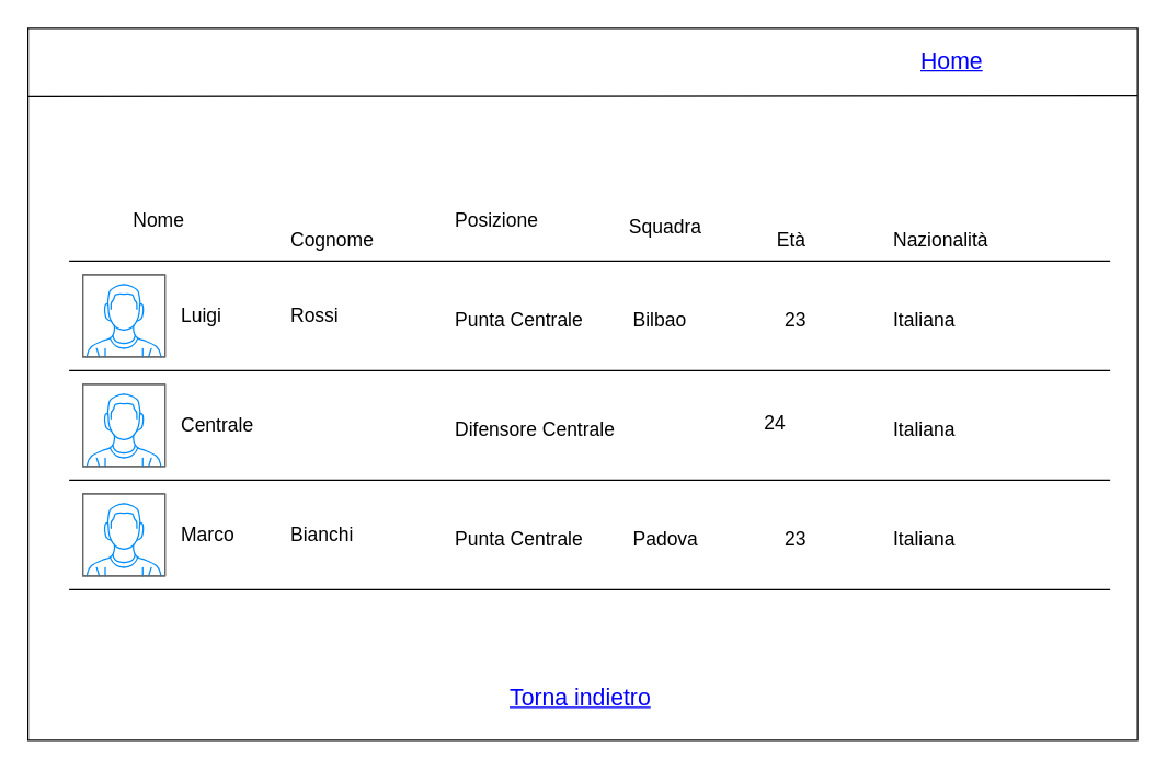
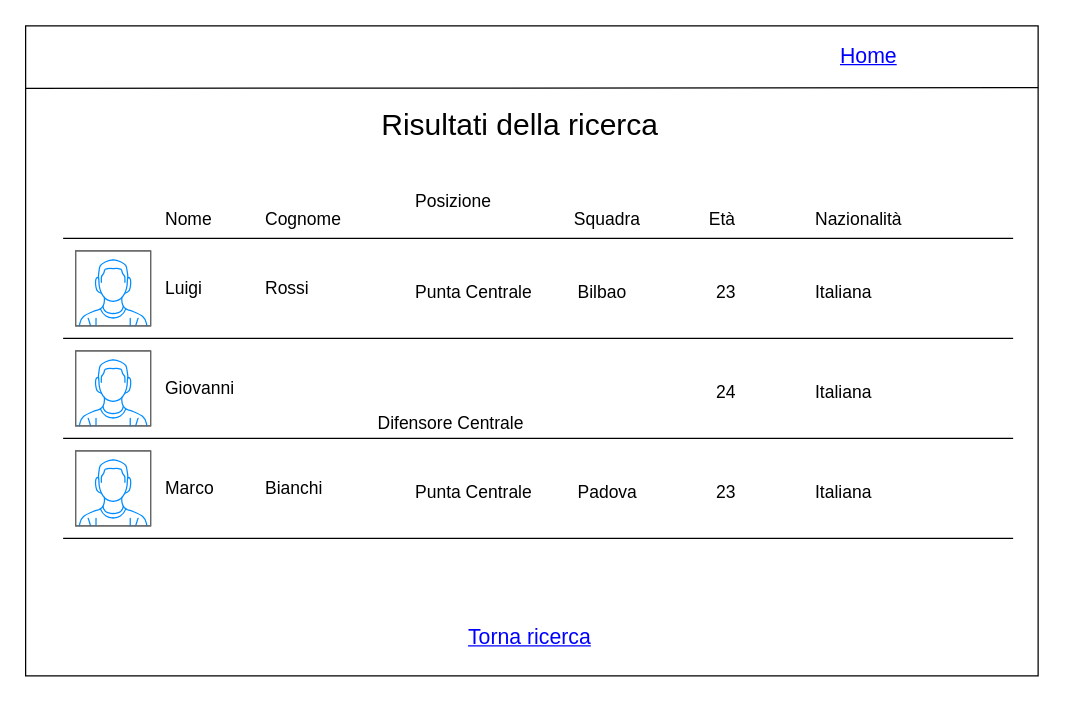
  <mxCell id="0" />
  <mxCell id="1" parent="0" />
  <mxCell id="2" value="" style="rounded=0;whiteSpace=wrap;html=1;" vertex="1" parent="1"><mxGeometry x="20" y="20" width="810" height="520" as="geometry" /></mxCell>
  <mxCell id="3" value="" style="verticalLabelPosition=bottom;shadow=0;dashed=0;align=center;html=1;verticalAlign=top;strokeWidth=1;shape=mxgraph.mockup.containers.userMale;strokeColor=#666666;strokeColor2=#008cff;" vertex="1" parent="1"><mxGeometry x="60" y="200" width="60" height="60" as="geometry" /></mxCell>
  <mxCell id="4" value="&lt;font style=&quot;font-size: 14px&quot;&gt;Luigi&amp;nbsp;&lt;/font&gt;" style="text;html=1;align=left;verticalAlign=middle;resizable=0;points=[];autosize=1;" vertex="1" parent="1"><mxGeometry x="130" y="220" width="50" height="20" as="geometry" /></mxCell>
  <mxCell id="5" value="" style="endArrow=none;html=1;" edge="1" parent="1"><mxGeometry width="50" height="50" relative="1" as="geometry"><mxPoint x="50" y="190" as="sourcePoint" /><mxPoint x="810" y="190" as="targetPoint" /></mxGeometry></mxCell>
  <mxCell id="6" value="&lt;font style=&quot;font-size: 14px&quot;&gt;Rossi&lt;/font&gt;" style="text;html=1;align=left;verticalAlign=middle;resizable=0;points=[];autosize=1;" vertex="1" parent="1"><mxGeometry x="210" y="220" width="50" height="20" as="geometry" /></mxCell>
- <mxCell id="7" value="&lt;font style=&quot;font-size: 14px&quot;&gt;Nome&lt;/font&gt;" style="text;html=1;strokeColor=none;fillColor=none;align=left;verticalAlign=middle;whiteSpace=wrap;rounded=0;" vertex="1" parent="1"><mxGeometry x="95" y="145" width="50" height="30" as="geometry" /></mxCell>
+ <mxCell id="7" value="&lt;font style=&quot;font-size: 14px&quot;&gt;Nome&lt;/font&gt;" style="text;html=1;strokeColor=none;fillColor=none;align=left;verticalAlign=middle;whiteSpace=wrap;rounded=0;" vertex="1" parent="1"><mxGeometry x="130" y="160" width="50" height="30" as="geometry" /></mxCell>
  <mxCell id="8" value="&lt;font style=&quot;font-size: 14px&quot;&gt;Cognome&lt;/font&gt;" style="text;html=1;align=left;verticalAlign=middle;resizable=0;points=[];autosize=1;" vertex="1" parent="1"><mxGeometry x="210" y="165" width="80" height="20" as="geometry" /></mxCell>
  <mxCell id="9" value="&lt;font style=&quot;font-size: 14px&quot;&gt;Posizione&lt;/font&gt;" style="text;html=1;align=left;verticalAlign=middle;resizable=0;points=[];autosize=1;" vertex="1" parent="1"><mxGeometry x="330" y="150" width="80" height="20" as="geometry" /></mxCell>
  <mxCell id="10" value="&lt;font style=&quot;font-size: 14px&quot;&gt;Punta Centrale&lt;/font&gt;" style="text;html=1;align=left;verticalAlign=middle;resizable=0;points=[];autosize=1;" vertex="1" parent="1"><mxGeometry x="330" y="223" width="110" height="20" as="geometry" /></mxCell>
- <mxCell id="11" value="&lt;font style=&quot;font-size: 14px&quot;&gt;Squadra&lt;/font&gt;" style="text;html=1;align=center;verticalAlign=middle;resizable=0;points=[];autosize=1;" vertex="1" parent="1"><mxGeometry x="450" y="155" width="70" height="20" as="geometry" /></mxCell>
+ <mxCell id="11" value="&lt;font style=&quot;font-size: 14px&quot;&gt;Squadra&lt;/font&gt;" style="text;html=1;align=center;verticalAlign=middle;resizable=0;points=[];autosize=1;" vertex="1" parent="1"><mxGeometry x="450" y="165" width="70" height="20" as="geometry" /></mxCell>
  <mxCell id="12" value="&lt;font style=&quot;font-size: 14px&quot;&gt;Bilbao&lt;/font&gt;" style="text;html=1;align=left;verticalAlign=middle;resizable=0;points=[];autosize=1;" vertex="1" parent="1"><mxGeometry x="460" y="223" width="50" height="20" as="geometry" /></mxCell>
  <mxCell id="13" value="&lt;font style=&quot;font-size: 14px&quot;&gt;Età&lt;/font&gt;" style="text;html=1;align=left;verticalAlign=middle;resizable=0;points=[];autosize=1;" vertex="1" parent="1"><mxGeometry x="565" y="165" width="40" height="20" as="geometry" /></mxCell>
  <mxCell id="14" value="&lt;font style=&quot;font-size: 14px&quot;&gt;23&lt;/font&gt;" style="text;html=1;align=center;verticalAlign=middle;resizable=0;points=[];autosize=1;" vertex="1" parent="1"><mxGeometry x="565" y="223" width="30" height="20" as="geometry" /></mxCell>
  <mxCell id="15" value="&lt;font style=&quot;font-size: 14px&quot;&gt;Nazionalità&lt;/font&gt;" style="text;html=1;align=left;verticalAlign=middle;resizable=0;points=[];autosize=1;" vertex="1" parent="1"><mxGeometry x="650" y="165" width="90" height="20" as="geometry" /></mxCell>
  <mxCell id="16" value="&lt;font style=&quot;font-size: 14px&quot;&gt;Italiana&lt;/font&gt;" style="text;html=1;align=left;verticalAlign=middle;resizable=0;points=[];autosize=1;" vertex="1" parent="1"><mxGeometry x="650" y="223" width="60" height="20" as="geometry" /></mxCell>
  <mxCell id="17" value="" style="endArrow=none;html=1;" edge="1" parent="1"><mxGeometry width="50" height="50" relative="1" as="geometry"><mxPoint x="50" y="270" as="sourcePoint" /><mxPoint x="810" y="270" as="targetPoint" /></mxGeometry></mxCell>
  <mxCell id="18" value="" style="endArrow=none;html=1;" edge="1" parent="1"><mxGeometry width="50" height="50" relative="1" as="geometry"><mxPoint x="50" y="350" as="sourcePoint" /><mxPoint x="810" y="350" as="targetPoint" /></mxGeometry></mxCell>
  <mxCell id="19" value="" style="endArrow=none;html=1;" edge="1" parent="1"><mxGeometry width="50" height="50" relative="1" as="geometry"><mxPoint x="50" y="430" as="sourcePoint" /><mxPoint x="810" y="430" as="targetPoint" /></mxGeometry></mxCell>
  <mxCell id="20" value="" style="verticalLabelPosition=bottom;shadow=0;dashed=0;align=center;html=1;verticalAlign=top;strokeWidth=1;shape=mxgraph.mockup.containers.userMale;strokeColor=#666666;strokeColor2=#008cff;" vertex="1" parent="1"><mxGeometry x="60" y="280" width="60" height="60" as="geometry" /></mxCell>
- <mxCell id="21" value="&lt;font style=&quot;font-size: 14px&quot;&gt;Centrale&lt;/font&gt;" style="text;html=1;align=left;verticalAlign=middle;resizable=0;points=[];autosize=1;" vertex="1" parent="1"><mxGeometry x="130" y="300" width="70" height="20" as="geometry" /></mxCell>
- <mxCell id="22" value="&lt;font style=&quot;font-size: 14px&quot;&gt;Difensore Centrale&lt;/font&gt;" style="text;html=1;align=left;verticalAlign=middle;resizable=0;points=[];autosize=1;" vertex="1" parent="1"><mxGeometry x="330" y="303" width="130" height="20" as="geometry" /></mxCell>
- <mxCell id="23" value="&lt;font style=&quot;font-size: 14px&quot;&gt;24&lt;/font&gt;" style="text;html=1;align=center;verticalAlign=middle;resizable=0;points=[];autosize=1;" vertex="1" parent="1"><mxGeometry x="550" y="298" width="30" height="20" as="geometry" /></mxCell>
+ <mxCell id="21" value="&lt;font style=&quot;font-size: 14px&quot;&gt;Giovanni&lt;/font&gt;" style="text;html=1;align=left;verticalAlign=middle;resizable=0;points=[];autosize=1;" vertex="1" parent="1"><mxGeometry x="130" y="300" width="70" height="20" as="geometry" /></mxCell>
+ <mxCell id="22" value="&lt;font style=&quot;font-size: 14px&quot;&gt;Difensore Centrale&lt;/font&gt;" style="text;html=1;align=left;verticalAlign=middle;resizable=0;points=[];autosize=1;" vertex="1" parent="1"><mxGeometry x="300" y="328" width="130" height="20" as="geometry" /></mxCell>
+ <mxCell id="23" value="&lt;font style=&quot;font-size: 14px&quot;&gt;24&lt;/font&gt;" style="text;html=1;align=center;verticalAlign=middle;resizable=0;points=[];autosize=1;" vertex="1" parent="1"><mxGeometry x="565" y="303" width="30" height="20" as="geometry" /></mxCell>
  <mxCell id="24" value="&lt;font style=&quot;font-size: 14px&quot;&gt;Italiana&lt;/font&gt;" style="text;html=1;align=left;verticalAlign=middle;resizable=0;points=[];autosize=1;" vertex="1" parent="1"><mxGeometry x="650" y="303" width="60" height="20" as="geometry" /></mxCell>
  <mxCell id="25" value="" style="verticalLabelPosition=bottom;shadow=0;dashed=0;align=center;html=1;verticalAlign=top;strokeWidth=1;shape=mxgraph.mockup.containers.userMale;strokeColor=#666666;strokeColor2=#008cff;" vertex="1" parent="1"><mxGeometry x="60" y="360" width="60" height="60" as="geometry" /></mxCell>
  <mxCell id="26" value="&lt;font style=&quot;font-size: 14px&quot;&gt;Marco&lt;/font&gt;" style="text;html=1;align=left;verticalAlign=middle;resizable=0;points=[];autosize=1;" vertex="1" parent="1"><mxGeometry x="130" y="380" width="50" height="20" as="geometry" /></mxCell>
  <mxCell id="27" value="&lt;font style=&quot;font-size: 14px&quot;&gt;Bianchi&lt;/font&gt;" style="text;html=1;align=left;verticalAlign=middle;resizable=0;points=[];autosize=1;" vertex="1" parent="1"><mxGeometry x="210" y="380" width="60" height="20" as="geometry" /></mxCell>
  <mxCell id="28" value="&lt;font style=&quot;font-size: 14px&quot;&gt;Punta Centrale&lt;/font&gt;" style="text;html=1;align=left;verticalAlign=middle;resizable=0;points=[];autosize=1;" vertex="1" parent="1"><mxGeometry x="330" y="383" width="110" height="20" as="geometry" /></mxCell>
  <mxCell id="29" value="&lt;font style=&quot;font-size: 14px&quot;&gt;Padova&lt;/font&gt;" style="text;html=1;align=left;verticalAlign=middle;resizable=0;points=[];autosize=1;" vertex="1" parent="1"><mxGeometry x="460" y="383" width="60" height="20" as="geometry" /></mxCell>
  <mxCell id="30" value="&lt;font style=&quot;font-size: 14px&quot;&gt;23&lt;/font&gt;" style="text;html=1;align=center;verticalAlign=middle;resizable=0;points=[];autosize=1;" vertex="1" parent="1"><mxGeometry x="565" y="383" width="30" height="20" as="geometry" /></mxCell>
  <mxCell id="31" value="&lt;font style=&quot;font-size: 14px&quot;&gt;Italiana&lt;/font&gt;" style="text;html=1;align=left;verticalAlign=middle;resizable=0;points=[];autosize=1;" vertex="1" parent="1"><mxGeometry x="650" y="383" width="60" height="20" as="geometry" /></mxCell>
- <mxCell id="33" value="Torna indietro" style="shape=rectangle;strokeColor=none;fillColor=none;linkText=;fontSize=17;fontColor=#0000ff;fontStyle=4;html=1;align=center;" vertex="1" parent="1"><mxGeometry x="358" y="490" width="130" height="40" as="geometry" /></mxCell>
+ <mxCell id="32" value="&lt;font style=&quot;font-size: 24px&quot;&gt;Risultati della ricerca&lt;/font&gt;" style="text;html=1;align=left;verticalAlign=middle;resizable=0;points=[];autosize=1;" vertex="1" parent="1"><mxGeometry x="303" y="90" width="240" height="20" as="geometry" /></mxCell>
+ <mxCell id="33" value="Torna ricerca" style="shape=rectangle;strokeColor=none;fillColor=none;linkText=;fontSize=17;fontColor=#0000ff;fontStyle=4;html=1;align=center;" vertex="1" parent="1"><mxGeometry x="358" y="490" width="130" height="40" as="geometry" /></mxCell>
  <mxCell id="34" value="Home" style="shape=rectangle;strokeColor=none;fillColor=none;linkText=;fontSize=17;fontColor=#0000ff;fontStyle=4;html=1;align=left;" vertex="1" parent="1"><mxGeometry x="670" y="30" width="50" height="30" as="geometry" /></mxCell>
  <mxCell id="35" value="" style="endArrow=none;html=1;entryX=1;entryY=0.095;entryDx=0;entryDy=0;entryPerimeter=0;" edge="1" parent="1" target="2"><mxGeometry width="50" height="50" relative="1" as="geometry"><mxPoint x="20" y="70" as="sourcePoint" /><mxPoint x="780" y="70" as="targetPoint" /></mxGeometry></mxCell>
